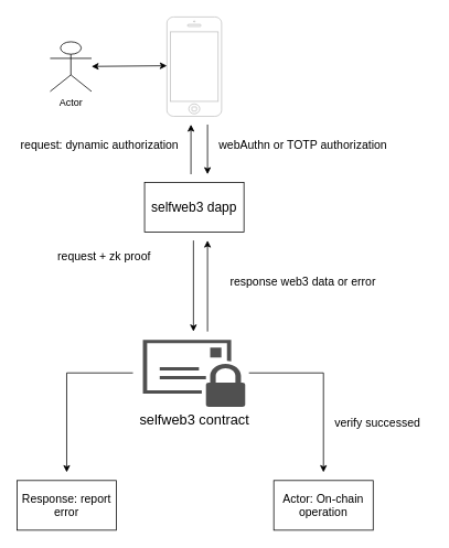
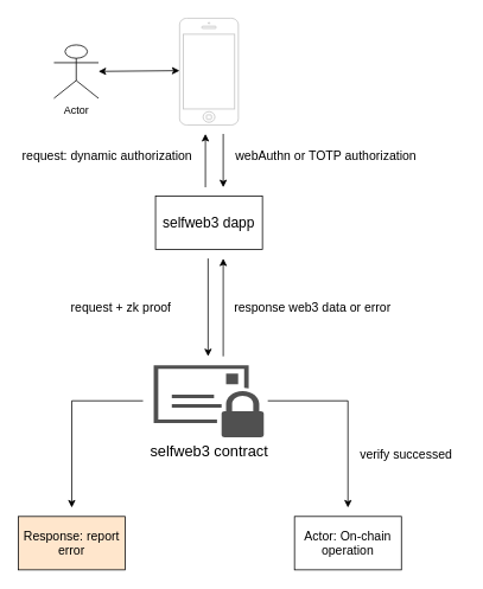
  <mxCell id="0" />
  <mxCell id="1" parent="0" />
  <mxCell id="2" value="Actor" style="shape=umlActor;verticalLabelPosition=bottom;verticalAlign=top;html=1;outlineConnect=0;" vertex="1" parent="1"><mxGeometry x="60" y="50" width="50" height="60" as="geometry" /></mxCell>
  <mxCell id="3" value="" style="html=1;verticalLabelPosition=bottom;labelBackgroundColor=#ffffff;verticalAlign=top;shadow=0;dashed=0;strokeWidth=1;shape=mxgraph.ios7.misc.iphone;strokeColor=#c0c0c0;" vertex="1" parent="1"><mxGeometry x="201" y="20" width="66" height="120" as="geometry" /></mxCell>
  <mxCell id="4" value="&lt;font style=&quot;font-size: 16px;&quot;&gt;selfweb3 dapp&lt;/font&gt;" style="rounded=0;whiteSpace=wrap;html=1;" vertex="1" parent="1"><mxGeometry x="174" y="220" width="120" height="60" as="geometry" /></mxCell>
  <mxCell id="5" value="" style="endArrow=classic;startArrow=classic;html=1;rounded=0;entryX=0;entryY=0.491;entryDx=0;entryDy=0;entryPerimeter=0;" edge="1" parent="1" source="2" target="3"><mxGeometry width="50" height="50" relative="1" as="geometry"><mxPoint x="154" y="150" as="sourcePoint" /><mxPoint x="204" y="100" as="targetPoint" /></mxGeometry></mxCell>
  <mxCell id="6" value="" style="endArrow=classic;html=1;rounded=0;" edge="1" parent="1"><mxGeometry width="50" height="50" relative="1" as="geometry"><mxPoint x="230" y="210" as="sourcePoint" /><mxPoint x="230" y="150" as="targetPoint" /></mxGeometry></mxCell>
  <mxCell id="7" value="" style="endArrow=classic;html=1;rounded=0;" edge="1" parent="1"><mxGeometry width="50" height="50" relative="1" as="geometry"><mxPoint x="250" y="150" as="sourcePoint" /><mxPoint x="250" y="210" as="targetPoint" /></mxGeometry></mxCell>
  <mxCell id="8" value="&lt;font style=&quot;font-size: 17px;&quot;&gt;selfweb3 contract&lt;/font&gt;" style="sketch=0;pointerEvents=1;shadow=0;dashed=0;html=1;strokeColor=none;fillColor=#505050;labelPosition=center;verticalLabelPosition=bottom;verticalAlign=top;outlineConnect=0;align=center;shape=mxgraph.office.security.secure_messaging;" vertex="1" parent="1"><mxGeometry x="172" y="410" width="123.5" height="81" as="geometry" /></mxCell>
  <mxCell id="9" value="&lt;font style=&quot;font-size: 14px;&quot;&gt;request: dynamic authorization&lt;/font&gt;" style="text;html=1;strokeColor=none;fillColor=none;align=center;verticalAlign=middle;whiteSpace=wrap;rounded=0;" vertex="1" parent="1"><mxGeometry x="20" y="160" width="200" height="30" as="geometry" /></mxCell>
  <mxCell id="10" value="&lt;font style=&quot;font-size: 14px;&quot;&gt;webAuthn or TOTP authorization&lt;/font&gt;" style="text;html=1;align=center;verticalAlign=middle;resizable=0;points=[];autosize=1;strokeColor=none;fillColor=none;" vertex="1" parent="1"><mxGeometry x="250" y="160" width="230" height="30" as="geometry" /></mxCell>
  <mxCell id="11" value="" style="endArrow=classic;html=1;rounded=0;" edge="1" parent="1"><mxGeometry width="50" height="50" relative="1" as="geometry"><mxPoint x="233" y="290" as="sourcePoint" /><mxPoint x="233" y="400" as="targetPoint" /></mxGeometry></mxCell>
  <mxCell id="12" value="" style="endArrow=classic;html=1;rounded=0;" edge="1" parent="1"><mxGeometry width="50" height="50" relative="1" as="geometry"><mxPoint x="250" y="400" as="sourcePoint" /><mxPoint x="250" y="290" as="targetPoint" /></mxGeometry></mxCell>
- <mxCell id="13" value="&lt;font style=&quot;font-size: 14px;&quot;&gt;request + zk proof&lt;/font&gt;" style="text;html=1;align=center;verticalAlign=middle;resizable=0;points=[];autosize=1;strokeColor=none;fillColor=none;" vertex="1" parent="1"><mxGeometry x="55" y="295" width="140" height="30" as="geometry" /></mxCell>
- <mxCell id="14" value="&lt;font style=&quot;font-size: 14px;&quot;&gt;response web3 data or error&lt;/font&gt;" style="text;html=1;align=center;verticalAlign=middle;resizable=0;points=[];autosize=1;strokeColor=none;fillColor=none;" vertex="1" parent="1"><mxGeometry x="265" y="325" width="200" height="30" as="geometry" /></mxCell>
- <mxCell id="15" value="&lt;font style=&quot;font-size: 14px;&quot;&gt;Response:&amp;nbsp;report error&lt;/font&gt;" style="rounded=0;whiteSpace=wrap;html=1;" vertex="1" parent="1"><mxGeometry x="20" y="580" width="120" height="60" as="geometry" /></mxCell>
+ <mxCell id="13" value="&lt;font style=&quot;font-size: 14px;&quot;&gt;request + zk proof&lt;/font&gt;" style="text;html=1;align=center;verticalAlign=middle;resizable=0;points=[];autosize=1;strokeColor=none;fillColor=none;" vertex="1" parent="1"><mxGeometry x="65" y="330" width="140" height="30" as="geometry" /></mxCell>
+ <mxCell id="14" value="&lt;font style=&quot;font-size: 14px;&quot;&gt;response web3 data or error&lt;/font&gt;" style="text;html=1;align=center;verticalAlign=middle;resizable=0;points=[];autosize=1;strokeColor=none;fillColor=none;" vertex="1" parent="1"><mxGeometry x="250" y="330" width="200" height="30" as="geometry" /></mxCell>
+ <mxCell id="15" value="&lt;font style=&quot;font-size: 14px;&quot;&gt;Response:&amp;nbsp;report error&lt;/font&gt;" style="rounded=0;whiteSpace=wrap;html=1;fillColor=#ffe6cc;" vertex="1" parent="1"><mxGeometry x="20" y="580" width="120" height="60" as="geometry" /></mxCell>
  <mxCell id="16" value="&lt;font style=&quot;font-size: 14px;&quot;&gt;Actor: On-chain operation&lt;/font&gt;" style="rounded=0;whiteSpace=wrap;html=1;" vertex="1" parent="1"><mxGeometry x="330" y="580" width="120" height="60" as="geometry" /></mxCell>
  <mxCell id="17" value="" style="endArrow=classic;html=1;rounded=0;" edge="1" parent="1"><mxGeometry width="50" height="50" relative="1" as="geometry"><mxPoint x="160" y="450" as="sourcePoint" /><mxPoint x="80" y="570" as="targetPoint" /><Array as="points"><mxPoint x="80" y="450" /></Array></mxGeometry></mxCell>
  <mxCell id="18" value="" style="endArrow=classic;html=1;rounded=0;" edge="1" parent="1"><mxGeometry width="50" height="50" relative="1" as="geometry"><mxPoint x="300" y="450" as="sourcePoint" /><mxPoint x="390" y="570" as="targetPoint" /><Array as="points"><mxPoint x="390" y="450" /></Array></mxGeometry></mxCell>
  <mxCell id="19" value="&lt;font style=&quot;font-size: 14px;&quot;&gt;verify successed&lt;/font&gt;" style="text;html=1;align=center;verticalAlign=middle;resizable=0;points=[];autosize=1;strokeColor=none;fillColor=none;" vertex="1" parent="1"><mxGeometry x="390" y="495" width="130" height="30" as="geometry" /></mxCell>
